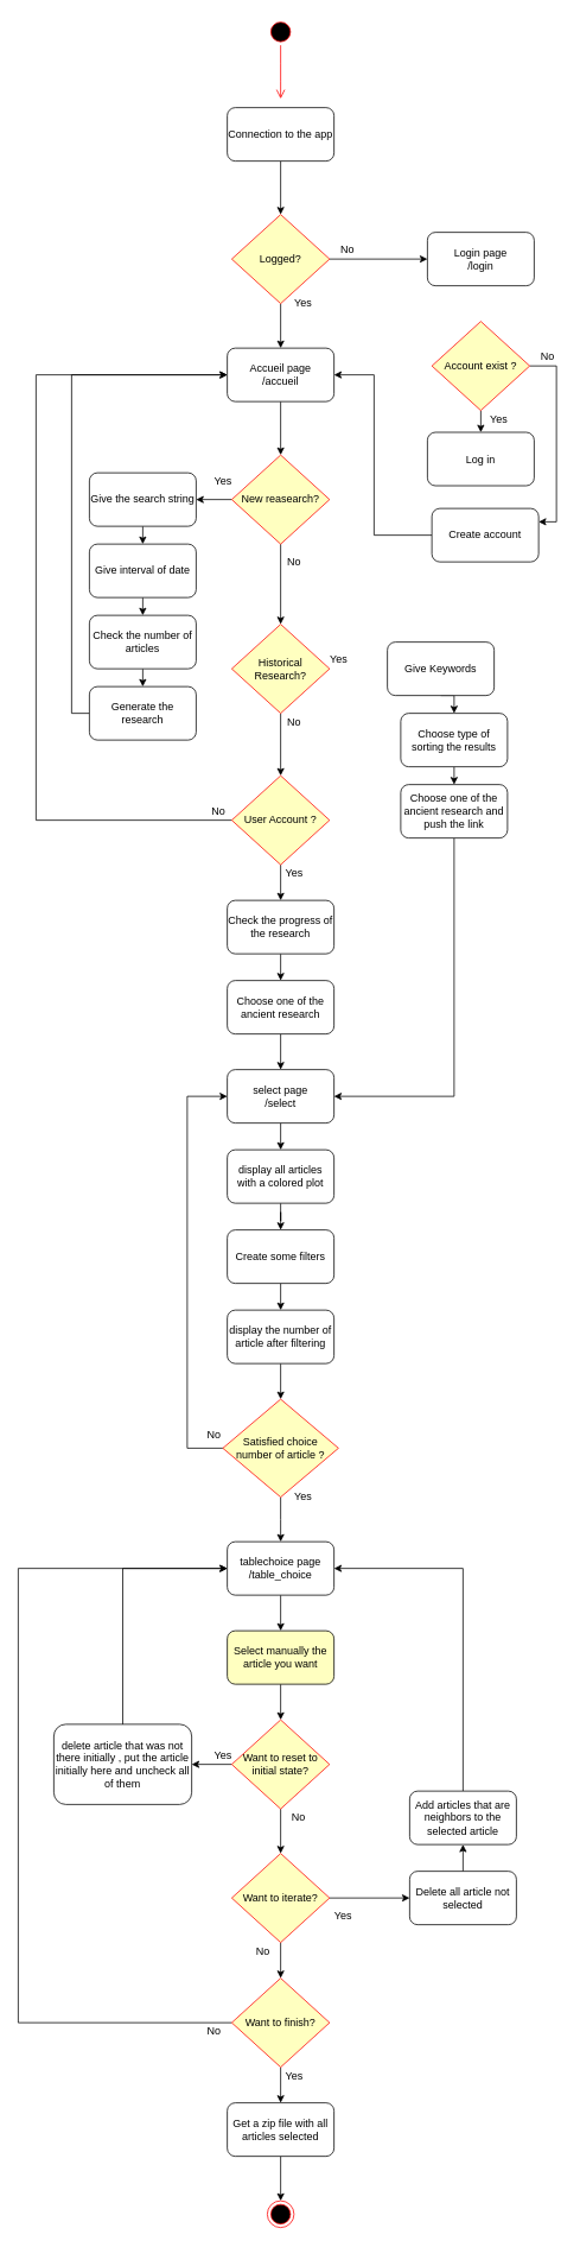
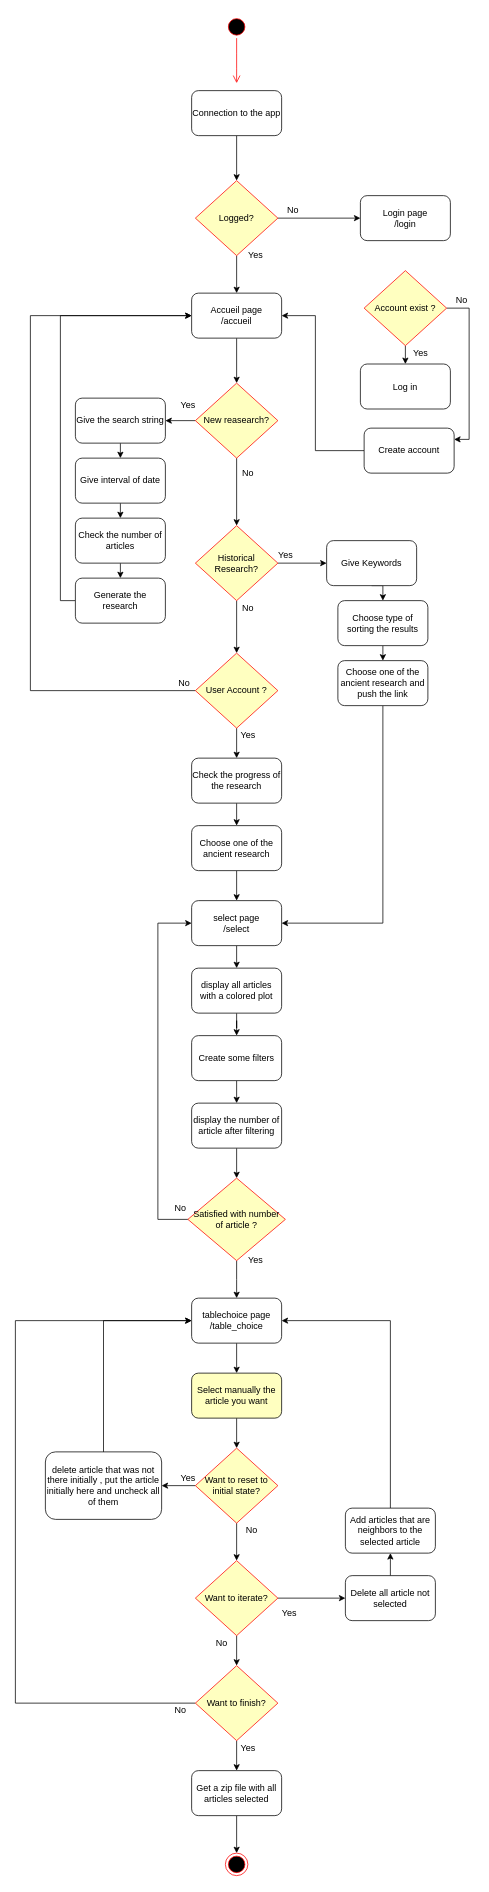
  <mxCell id="0" />
  <mxCell id="1" parent="0" />
  <mxCell id="2" value="" style="ellipse;html=1;shape=startState;fillColor=#000000;strokeColor=#ff0000;" vertex="1" parent="1"><mxGeometry x="300" y="20" width="30" height="30" as="geometry" /></mxCell>
  <mxCell id="3" value="" style="edgeStyle=orthogonalEdgeStyle;html=1;verticalAlign=bottom;endArrow=open;endSize=8;strokeColor=#ff0000;" edge="1" source="2" parent="1"><mxGeometry relative="1" as="geometry"><mxPoint x="315" y="110" as="targetPoint" /></mxGeometry></mxCell>
  <mxCell id="4" style="edgeStyle=orthogonalEdgeStyle;rounded=0;orthogonalLoop=1;jettySize=auto;html=1;exitX=1;exitY=0.5;exitDx=0;exitDy=0;entryX=0;entryY=0.5;entryDx=0;entryDy=0;" edge="1" parent="1" source="6" target="9"><mxGeometry relative="1" as="geometry" /></mxCell>
  <mxCell id="5" style="edgeStyle=orthogonalEdgeStyle;rounded=0;orthogonalLoop=1;jettySize=auto;html=1;exitX=0.5;exitY=1;exitDx=0;exitDy=0;entryX=0.5;entryY=0;entryDx=0;entryDy=0;" edge="1" parent="1" source="6" target="19"><mxGeometry relative="1" as="geometry" /></mxCell>
  <mxCell id="6" value="Logged?" style="rhombus;whiteSpace=wrap;html=1;fillColor=#ffffc0;strokeColor=#ff0000;" vertex="1" parent="1"><mxGeometry x="260" y="240" width="110" height="100" as="geometry" /></mxCell>
  <mxCell id="7" style="edgeStyle=orthogonalEdgeStyle;rounded=0;orthogonalLoop=1;jettySize=auto;html=1;exitX=0.5;exitY=1;exitDx=0;exitDy=0;entryX=0.5;entryY=0;entryDx=0;entryDy=0;" edge="1" parent="1" source="8" target="6"><mxGeometry relative="1" as="geometry" /></mxCell>
  <mxCell id="8" value="Connection to the app" style="rounded=1;whiteSpace=wrap;html=1;" vertex="1" parent="1"><mxGeometry x="255" y="120" width="120" height="60" as="geometry" /></mxCell>
  <mxCell id="9" value="Login page&lt;br&gt;/login" style="rounded=1;whiteSpace=wrap;html=1;" vertex="1" parent="1"><mxGeometry x="480" y="260" width="120" height="60" as="geometry" /></mxCell>
  <mxCell id="10" style="edgeStyle=orthogonalEdgeStyle;rounded=0;orthogonalLoop=1;jettySize=auto;html=1;exitX=0.5;exitY=1;exitDx=0;exitDy=0;entryX=0.5;entryY=0;entryDx=0;entryDy=0;" edge="1" parent="1" source="12" target="13"><mxGeometry relative="1" as="geometry" /></mxCell>
  <mxCell id="11" style="edgeStyle=orthogonalEdgeStyle;rounded=0;orthogonalLoop=1;jettySize=auto;html=1;exitX=1;exitY=0.5;exitDx=0;exitDy=0;entryX=1;entryY=0.25;entryDx=0;entryDy=0;" edge="1" parent="1" source="12" target="15"><mxGeometry relative="1" as="geometry" /></mxCell>
  <mxCell id="12" value="Account exist ?" style="rhombus;whiteSpace=wrap;html=1;fillColor=#ffffc0;strokeColor=#ff0000;" vertex="1" parent="1"><mxGeometry x="485" y="360" width="110" height="100" as="geometry" /></mxCell>
  <mxCell id="13" value="Log in" style="rounded=1;whiteSpace=wrap;html=1;" vertex="1" parent="1"><mxGeometry x="480" y="484.5" width="120" height="60" as="geometry" /></mxCell>
  <mxCell id="14" style="edgeStyle=orthogonalEdgeStyle;rounded=0;orthogonalLoop=1;jettySize=auto;html=1;exitX=0;exitY=0.5;exitDx=0;exitDy=0;entryX=1;entryY=0.5;entryDx=0;entryDy=0;" edge="1" parent="1" source="15" target="19"><mxGeometry relative="1" as="geometry"><Array as="points"><mxPoint x="420" y="600" /><mxPoint x="420" y="420" /></Array></mxGeometry></mxCell>
  <mxCell id="15" value="Create account" style="rounded=1;whiteSpace=wrap;html=1;" vertex="1" parent="1"><mxGeometry x="485" y="570" width="120" height="60" as="geometry" /></mxCell>
  <mxCell id="16" value="No" style="text;html=1;align=center;verticalAlign=middle;resizable=0;points=[];autosize=1;" vertex="1" parent="1"><mxGeometry x="600" y="390" width="30" height="20" as="geometry" /></mxCell>
  <mxCell id="17" value="Yes" style="text;html=1;align=center;verticalAlign=middle;resizable=0;points=[];autosize=1;" vertex="1" parent="1"><mxGeometry x="540" y="460" width="40" height="20" as="geometry" /></mxCell>
  <mxCell id="18" style="edgeStyle=orthogonalEdgeStyle;rounded=0;orthogonalLoop=1;jettySize=auto;html=1;exitX=0.5;exitY=1;exitDx=0;exitDy=0;entryX=0.5;entryY=0;entryDx=0;entryDy=0;" edge="1" parent="1" source="19" target="22"><mxGeometry relative="1" as="geometry" /></mxCell>
  <mxCell id="19" value="Accueil page&lt;br&gt;/accueil" style="rounded=1;whiteSpace=wrap;html=1;" vertex="1" parent="1"><mxGeometry x="255" y="390" width="120" height="60" as="geometry" /></mxCell>
  <mxCell id="20" style="edgeStyle=orthogonalEdgeStyle;rounded=0;orthogonalLoop=1;jettySize=auto;html=1;exitX=0.5;exitY=1;exitDx=0;exitDy=0;entryX=0.5;entryY=0;entryDx=0;entryDy=0;" edge="1" parent="1" source="22" target="25"><mxGeometry relative="1" as="geometry" /></mxCell>
  <mxCell id="21" style="edgeStyle=orthogonalEdgeStyle;rounded=0;orthogonalLoop=1;jettySize=auto;html=1;exitX=0;exitY=0.5;exitDx=0;exitDy=0;entryX=1;entryY=0.5;entryDx=0;entryDy=0;" edge="1" parent="1" source="22" target="30"><mxGeometry relative="1" as="geometry" /></mxCell>
  <mxCell id="22" value="New reasearch?" style="rhombus;whiteSpace=wrap;html=1;fillColor=#ffffc0;strokeColor=#ff0000;" vertex="1" parent="1"><mxGeometry x="260" y="510" width="110" height="100" as="geometry" /></mxCell>
  <mxCell id="23" style="edgeStyle=orthogonalEdgeStyle;rounded=0;orthogonalLoop=1;jettySize=auto;html=1;exitX=0.5;exitY=1;exitDx=0;exitDy=0;entryX=0.5;entryY=0;entryDx=0;entryDy=0;" edge="1" parent="1" source="25" target="28"><mxGeometry relative="1" as="geometry" /></mxCell>
+ <mxCell id="24" style="edgeStyle=orthogonalEdgeStyle;rounded=0;orthogonalLoop=1;jettySize=auto;html=1;exitX=1;exitY=0.5;exitDx=0;exitDy=0;entryX=0;entryY=0.5;entryDx=0;entryDy=0;" edge="1" parent="1" source="25" target="41"><mxGeometry relative="1" as="geometry" /></mxCell>
  <mxCell id="25" value="Historical Research?" style="rhombus;whiteSpace=wrap;html=1;fillColor=#ffffc0;strokeColor=#ff0000;" vertex="1" parent="1"><mxGeometry x="260" y="700" width="110" height="100" as="geometry" /></mxCell>
  <mxCell id="26" style="edgeStyle=orthogonalEdgeStyle;rounded=0;orthogonalLoop=1;jettySize=auto;html=1;exitX=0;exitY=0.5;exitDx=0;exitDy=0;entryX=0;entryY=0.5;entryDx=0;entryDy=0;" edge="1" parent="1" source="28" target="19"><mxGeometry relative="1" as="geometry"><mxPoint x="40" y="420" as="targetPoint" /><Array as="points"><mxPoint x="40" y="920" /><mxPoint x="40" y="420" /></Array></mxGeometry></mxCell>
  <mxCell id="27" value="" style="edgeStyle=orthogonalEdgeStyle;rounded=0;orthogonalLoop=1;jettySize=auto;html=1;" edge="1" parent="1" source="28" target="51"><mxGeometry relative="1" as="geometry" /></mxCell>
  <mxCell id="28" value="User Account ?" style="rhombus;whiteSpace=wrap;html=1;fillColor=#ffffc0;strokeColor=#ff0000;" vertex="1" parent="1"><mxGeometry x="260" y="870" width="110" height="100" as="geometry" /></mxCell>
  <mxCell id="29" style="edgeStyle=orthogonalEdgeStyle;rounded=0;orthogonalLoop=1;jettySize=auto;html=1;exitX=0.5;exitY=1;exitDx=0;exitDy=0;entryX=0.5;entryY=0;entryDx=0;entryDy=0;" edge="1" parent="1" source="30" target="35"><mxGeometry relative="1" as="geometry" /></mxCell>
  <mxCell id="30" value="Give the search string" style="rounded=1;whiteSpace=wrap;html=1;" vertex="1" parent="1"><mxGeometry x="100" y="530" width="120" height="60" as="geometry" /></mxCell>
  <mxCell id="31" value="No" style="text;html=1;align=center;verticalAlign=middle;resizable=0;points=[];autosize=1;" vertex="1" parent="1"><mxGeometry x="375" y="270" width="30" height="20" as="geometry" /></mxCell>
  <mxCell id="32" value="Yes" style="text;html=1;align=center;verticalAlign=middle;resizable=0;points=[];autosize=1;" vertex="1" parent="1"><mxGeometry x="320" y="330" width="40" height="20" as="geometry" /></mxCell>
  <mxCell id="33" value="Yes" style="text;html=1;align=center;verticalAlign=middle;resizable=0;points=[];autosize=1;" vertex="1" parent="1"><mxGeometry x="230" y="530" width="40" height="20" as="geometry" /></mxCell>
  <mxCell id="34" style="edgeStyle=orthogonalEdgeStyle;rounded=0;orthogonalLoop=1;jettySize=auto;html=1;exitX=0.5;exitY=1;exitDx=0;exitDy=0;entryX=0.5;entryY=0;entryDx=0;entryDy=0;" edge="1" parent="1" source="35" target="37"><mxGeometry relative="1" as="geometry" /></mxCell>
  <mxCell id="35" value="Give interval of date" style="rounded=1;whiteSpace=wrap;html=1;" vertex="1" parent="1"><mxGeometry x="100" y="610" width="120" height="60" as="geometry" /></mxCell>
  <mxCell id="36" style="edgeStyle=orthogonalEdgeStyle;rounded=0;orthogonalLoop=1;jettySize=auto;html=1;exitX=0.5;exitY=1;exitDx=0;exitDy=0;entryX=0.5;entryY=0;entryDx=0;entryDy=0;" edge="1" parent="1" source="37" target="39"><mxGeometry relative="1" as="geometry" /></mxCell>
  <mxCell id="37" value="Check the number of articles" style="rounded=1;whiteSpace=wrap;html=1;" vertex="1" parent="1"><mxGeometry x="100" y="690" width="120" height="60" as="geometry" /></mxCell>
  <mxCell id="38" style="edgeStyle=orthogonalEdgeStyle;rounded=0;orthogonalLoop=1;jettySize=auto;html=1;exitX=0;exitY=0.5;exitDx=0;exitDy=0;entryX=0;entryY=0.5;entryDx=0;entryDy=0;" edge="1" parent="1" source="39" target="19"><mxGeometry relative="1" as="geometry" /></mxCell>
  <mxCell id="39" value="Generate the research" style="rounded=1;whiteSpace=wrap;html=1;" vertex="1" parent="1"><mxGeometry x="100" y="770" width="120" height="60" as="geometry" /></mxCell>
  <mxCell id="40" style="edgeStyle=orthogonalEdgeStyle;rounded=0;orthogonalLoop=1;jettySize=auto;html=1;exitX=0.5;exitY=1;exitDx=0;exitDy=0;entryX=0.5;entryY=0;entryDx=0;entryDy=0;" edge="1" parent="1" source="41" target="45"><mxGeometry relative="1" as="geometry" /></mxCell>
  <mxCell id="41" value="Give Keywords" style="rounded=1;whiteSpace=wrap;html=1;" vertex="1" parent="1"><mxGeometry x="435" y="720" width="120" height="60" as="geometry" /></mxCell>
  <mxCell id="42" value="No" style="text;html=1;align=center;verticalAlign=middle;resizable=0;points=[];autosize=1;" vertex="1" parent="1"><mxGeometry x="315" y="620" width="30" height="20" as="geometry" /></mxCell>
  <mxCell id="43" value="Yes" style="text;html=1;align=center;verticalAlign=middle;resizable=0;points=[];autosize=1;" vertex="1" parent="1"><mxGeometry x="360" y="730" width="40" height="20" as="geometry" /></mxCell>
  <mxCell id="44" style="edgeStyle=orthogonalEdgeStyle;rounded=0;orthogonalLoop=1;jettySize=auto;html=1;exitX=0.5;exitY=1;exitDx=0;exitDy=0;entryX=0.5;entryY=0;entryDx=0;entryDy=0;" edge="1" parent="1" source="45" target="47"><mxGeometry relative="1" as="geometry" /></mxCell>
  <mxCell id="45" value="Choose type of sorting the results" style="rounded=1;whiteSpace=wrap;html=1;" vertex="1" parent="1"><mxGeometry x="450" y="800" width="120" height="60" as="geometry" /></mxCell>
  <mxCell id="46" style="edgeStyle=orthogonalEdgeStyle;rounded=0;orthogonalLoop=1;jettySize=auto;html=1;exitX=0.5;exitY=1;exitDx=0;exitDy=0;entryX=1;entryY=0.5;entryDx=0;entryDy=0;" edge="1" parent="1" source="47" target="56"><mxGeometry relative="1" as="geometry" /></mxCell>
  <mxCell id="47" value="Choose one of the ancient research and push the link" style="rounded=1;whiteSpace=wrap;html=1;" vertex="1" parent="1"><mxGeometry x="450" y="880" width="120" height="60" as="geometry" /></mxCell>
  <mxCell id="48" value="No" style="text;html=1;align=center;verticalAlign=middle;resizable=0;points=[];autosize=1;" vertex="1" parent="1"><mxGeometry x="315" y="800" width="30" height="20" as="geometry" /></mxCell>
  <mxCell id="49" value="No" style="text;html=1;align=center;verticalAlign=middle;resizable=0;points=[];autosize=1;" vertex="1" parent="1"><mxGeometry x="230" y="900" width="30" height="20" as="geometry" /></mxCell>
  <mxCell id="50" style="edgeStyle=orthogonalEdgeStyle;rounded=0;orthogonalLoop=1;jettySize=auto;html=1;exitX=0.5;exitY=1;exitDx=0;exitDy=0;entryX=0.5;entryY=0;entryDx=0;entryDy=0;" edge="1" parent="1" source="51" target="54"><mxGeometry relative="1" as="geometry" /></mxCell>
  <mxCell id="51" value="Check the progress of the research" style="rounded=1;whiteSpace=wrap;html=1;" vertex="1" parent="1"><mxGeometry x="255" y="1010" width="120" height="60" as="geometry" /></mxCell>
  <mxCell id="52" value="Yes" style="text;html=1;align=center;verticalAlign=middle;resizable=0;points=[];autosize=1;" vertex="1" parent="1"><mxGeometry x="310" y="970" width="40" height="20" as="geometry" /></mxCell>
  <mxCell id="53" style="edgeStyle=orthogonalEdgeStyle;rounded=0;orthogonalLoop=1;jettySize=auto;html=1;exitX=0.5;exitY=1;exitDx=0;exitDy=0;entryX=0.5;entryY=0;entryDx=0;entryDy=0;" edge="1" parent="1" source="54" target="56"><mxGeometry relative="1" as="geometry" /></mxCell>
  <mxCell id="54" value="Choose one of the ancient research" style="rounded=1;whiteSpace=wrap;html=1;" vertex="1" parent="1"><mxGeometry x="255" y="1100" width="120" height="60" as="geometry" /></mxCell>
  <mxCell id="55" style="edgeStyle=orthogonalEdgeStyle;rounded=0;orthogonalLoop=1;jettySize=auto;html=1;exitX=0.5;exitY=1;exitDx=0;exitDy=0;entryX=0.5;entryY=0;entryDx=0;entryDy=0;" edge="1" parent="1" source="56" target="58"><mxGeometry relative="1" as="geometry" /></mxCell>
  <mxCell id="56" value="select page&lt;br&gt;/select" style="rounded=1;whiteSpace=wrap;html=1;" vertex="1" parent="1"><mxGeometry x="255" y="1200" width="120" height="60" as="geometry" /></mxCell>
  <mxCell id="57" style="edgeStyle=orthogonalEdgeStyle;rounded=0;orthogonalLoop=1;jettySize=auto;html=1;exitX=0.5;exitY=1;exitDx=0;exitDy=0;" edge="1" parent="1" source="58" target="60"><mxGeometry relative="1" as="geometry" /></mxCell>
  <mxCell id="58" value="display all articles with a colored plot" style="rounded=1;whiteSpace=wrap;html=1;" vertex="1" parent="1"><mxGeometry x="255" y="1290" width="120" height="60" as="geometry" /></mxCell>
  <mxCell id="59" style="edgeStyle=orthogonalEdgeStyle;rounded=0;orthogonalLoop=1;jettySize=auto;html=1;exitX=0.5;exitY=1;exitDx=0;exitDy=0;entryX=0.5;entryY=0;entryDx=0;entryDy=0;" edge="1" parent="1" source="60" target="62"><mxGeometry relative="1" as="geometry" /></mxCell>
  <mxCell id="60" value="Create some filters" style="rounded=1;whiteSpace=wrap;html=1;" vertex="1" parent="1"><mxGeometry x="255" y="1380" width="120" height="60" as="geometry" /></mxCell>
  <mxCell id="61" style="edgeStyle=orthogonalEdgeStyle;rounded=0;orthogonalLoop=1;jettySize=auto;html=1;exitX=0.5;exitY=1;exitDx=0;exitDy=0;entryX=0.5;entryY=0;entryDx=0;entryDy=0;" edge="1" parent="1" source="62" target="65"><mxGeometry relative="1" as="geometry" /></mxCell>
  <mxCell id="62" value="display the number of article after filtering" style="rounded=1;whiteSpace=wrap;html=1;" vertex="1" parent="1"><mxGeometry x="255" y="1470" width="120" height="60" as="geometry" /></mxCell>
  <mxCell id="63" style="edgeStyle=orthogonalEdgeStyle;rounded=0;orthogonalLoop=1;jettySize=auto;html=1;exitX=0;exitY=0.5;exitDx=0;exitDy=0;entryX=0;entryY=0.5;entryDx=0;entryDy=0;" edge="1" parent="1" source="65" target="56"><mxGeometry relative="1" as="geometry"><Array as="points"><mxPoint x="210" y="1625" /><mxPoint x="210" y="1230" /></Array></mxGeometry></mxCell>
  <mxCell id="64" style="edgeStyle=orthogonalEdgeStyle;rounded=0;orthogonalLoop=1;jettySize=auto;html=1;exitX=0.5;exitY=1;exitDx=0;exitDy=0;" edge="1" parent="1" source="65"><mxGeometry relative="1" as="geometry"><mxPoint x="315" y="1730" as="targetPoint" /></mxGeometry></mxCell>
- <mxCell id="65" value="Satisfied choice number of article ?" style="rhombus;whiteSpace=wrap;html=1;fillColor=#ffffc0;strokeColor=#ff0000;" vertex="1" parent="1"><mxGeometry x="250" y="1570" width="130" height="110" as="geometry" /></mxCell>
+ <mxCell id="65" value="Satisfied with number of article ?" style="rhombus;whiteSpace=wrap;html=1;fillColor=#ffffc0;strokeColor=#ff0000;" vertex="1" parent="1"><mxGeometry x="250" y="1570" width="130" height="110" as="geometry" /></mxCell>
  <mxCell id="66" value="No" style="text;html=1;align=center;verticalAlign=middle;resizable=0;points=[];autosize=1;" vertex="1" parent="1"><mxGeometry x="225" y="1600" width="30" height="20" as="geometry" /></mxCell>
  <mxCell id="67" value="Yes" style="text;html=1;align=center;verticalAlign=middle;resizable=0;points=[];autosize=1;" vertex="1" parent="1"><mxGeometry x="320" y="1670" width="40" height="20" as="geometry" /></mxCell>
  <mxCell id="68" style="edgeStyle=orthogonalEdgeStyle;rounded=0;orthogonalLoop=1;jettySize=auto;html=1;exitX=0.5;exitY=1;exitDx=0;exitDy=0;entryX=0.5;entryY=0;entryDx=0;entryDy=0;" edge="1" parent="1" source="69" target="71"><mxGeometry relative="1" as="geometry" /></mxCell>
  <mxCell id="69" value="tablechoice page&lt;br&gt;/table_choice" style="rounded=1;whiteSpace=wrap;html=1;" vertex="1" parent="1"><mxGeometry x="255" y="1730" width="120" height="60" as="geometry" /></mxCell>
  <mxCell id="70" style="edgeStyle=orthogonalEdgeStyle;rounded=0;orthogonalLoop=1;jettySize=auto;html=1;exitX=0.5;exitY=1;exitDx=0;exitDy=0;entryX=0.5;entryY=0;entryDx=0;entryDy=0;" edge="1" parent="1" source="71" target="74"><mxGeometry relative="1" as="geometry" /></mxCell>
  <mxCell id="71" value="Select manually the article you want" style="rounded=1;whiteSpace=wrap;html=1;fillColor=#ffffc0;" vertex="1" parent="1"><mxGeometry x="255" y="1830" width="120" height="60" as="geometry" /></mxCell>
  <mxCell id="72" style="edgeStyle=orthogonalEdgeStyle;rounded=0;orthogonalLoop=1;jettySize=auto;html=1;exitX=0;exitY=0.5;exitDx=0;exitDy=0;entryX=1;entryY=0.5;entryDx=0;entryDy=0;" edge="1" parent="1" source="74" target="76"><mxGeometry relative="1" as="geometry" /></mxCell>
  <mxCell id="73" style="edgeStyle=orthogonalEdgeStyle;rounded=0;orthogonalLoop=1;jettySize=auto;html=1;exitX=0.5;exitY=1;exitDx=0;exitDy=0;entryX=0.5;entryY=0;entryDx=0;entryDy=0;" edge="1" parent="1" source="74" target="80"><mxGeometry relative="1" as="geometry" /></mxCell>
  <mxCell id="74" value="Want to reset to initial state?" style="rhombus;whiteSpace=wrap;html=1;fillColor=#ffffc0;strokeColor=#ff0000;" vertex="1" parent="1"><mxGeometry x="260" y="1930" width="110" height="100" as="geometry" /></mxCell>
  <mxCell id="75" style="edgeStyle=orthogonalEdgeStyle;rounded=0;orthogonalLoop=1;jettySize=auto;html=1;exitX=0.5;exitY=0;exitDx=0;exitDy=0;entryX=0;entryY=0.5;entryDx=0;entryDy=0;" edge="1" parent="1" source="76" target="69"><mxGeometry relative="1" as="geometry" /></mxCell>
  <mxCell id="76" value="delete article that was not there initially , put the article initially here and uncheck all of them" style="rounded=1;whiteSpace=wrap;html=1;" vertex="1" parent="1"><mxGeometry x="60" y="1935" width="155" height="90" as="geometry" /></mxCell>
  <mxCell id="77" value="Yes" style="text;html=1;align=center;verticalAlign=middle;resizable=0;points=[];autosize=1;" vertex="1" parent="1"><mxGeometry x="230" y="1960" width="40" height="20" as="geometry" /></mxCell>
  <mxCell id="78" style="edgeStyle=orthogonalEdgeStyle;rounded=0;orthogonalLoop=1;jettySize=auto;html=1;exitX=1;exitY=0.5;exitDx=0;exitDy=0;" edge="1" parent="1" source="80" target="83"><mxGeometry relative="1" as="geometry" /></mxCell>
  <mxCell id="79" style="edgeStyle=orthogonalEdgeStyle;rounded=0;orthogonalLoop=1;jettySize=auto;html=1;exitX=0.5;exitY=1;exitDx=0;exitDy=0;" edge="1" parent="1" source="80" target="89"><mxGeometry relative="1" as="geometry" /></mxCell>
  <mxCell id="80" value="Want to iterate?" style="rhombus;whiteSpace=wrap;html=1;fillColor=#ffffc0;strokeColor=#ff0000;" vertex="1" parent="1"><mxGeometry x="260" y="2080" width="110" height="100" as="geometry" /></mxCell>
  <mxCell id="81" value="No" style="text;html=1;align=center;verticalAlign=middle;resizable=0;points=[];autosize=1;" vertex="1" parent="1"><mxGeometry x="320" y="2030" width="30" height="20" as="geometry" /></mxCell>
  <mxCell id="82" style="edgeStyle=orthogonalEdgeStyle;rounded=0;orthogonalLoop=1;jettySize=auto;html=1;exitX=0.5;exitY=0;exitDx=0;exitDy=0;entryX=0.5;entryY=1;entryDx=0;entryDy=0;" edge="1" parent="1" source="83" target="85"><mxGeometry relative="1" as="geometry" /></mxCell>
  <mxCell id="83" value="Delete all article not selected" style="rounded=1;whiteSpace=wrap;html=1;" vertex="1" parent="1"><mxGeometry x="460" y="2100" width="120" height="60" as="geometry" /></mxCell>
  <mxCell id="84" style="edgeStyle=orthogonalEdgeStyle;rounded=0;orthogonalLoop=1;jettySize=auto;html=1;exitX=0.5;exitY=0;exitDx=0;exitDy=0;entryX=1;entryY=0.5;entryDx=0;entryDy=0;" edge="1" parent="1" source="85" target="69"><mxGeometry relative="1" as="geometry" /></mxCell>
  <mxCell id="85" value="Add articles that are neighbors to the selected article" style="rounded=1;whiteSpace=wrap;html=1;" vertex="1" parent="1"><mxGeometry x="460" y="2010" width="120" height="60" as="geometry" /></mxCell>
  <mxCell id="86" value="Yes" style="text;html=1;align=center;verticalAlign=middle;resizable=0;points=[];autosize=1;" vertex="1" parent="1"><mxGeometry x="365" y="2140" width="40" height="20" as="geometry" /></mxCell>
  <mxCell id="87" style="edgeStyle=orthogonalEdgeStyle;rounded=0;orthogonalLoop=1;jettySize=auto;html=1;exitX=0;exitY=0.5;exitDx=0;exitDy=0;entryX=0;entryY=0.5;entryDx=0;entryDy=0;" edge="1" parent="1" source="89" target="69"><mxGeometry relative="1" as="geometry"><mxPoint x="30" y="1760" as="targetPoint" /><Array as="points"><mxPoint x="20" y="2270" /><mxPoint x="20" y="1760" /></Array></mxGeometry></mxCell>
  <mxCell id="88" style="edgeStyle=orthogonalEdgeStyle;rounded=0;orthogonalLoop=1;jettySize=auto;html=1;exitX=0.5;exitY=1;exitDx=0;exitDy=0;entryX=0.5;entryY=0;entryDx=0;entryDy=0;" edge="1" parent="1" source="89" target="93"><mxGeometry relative="1" as="geometry" /></mxCell>
  <mxCell id="89" value="Want to finish?" style="rhombus;whiteSpace=wrap;html=1;fillColor=#ffffc0;strokeColor=#ff0000;" vertex="1" parent="1"><mxGeometry x="260" y="2220" width="110" height="100" as="geometry" /></mxCell>
  <mxCell id="90" value="No" style="text;html=1;align=center;verticalAlign=middle;resizable=0;points=[];autosize=1;" vertex="1" parent="1"><mxGeometry x="280" y="2180" width="30" height="20" as="geometry" /></mxCell>
  <mxCell id="91" value="No" style="text;html=1;align=center;verticalAlign=middle;resizable=0;points=[];autosize=1;" vertex="1" parent="1"><mxGeometry x="225" y="2270" width="30" height="20" as="geometry" /></mxCell>
  <mxCell id="92" style="edgeStyle=orthogonalEdgeStyle;rounded=0;orthogonalLoop=1;jettySize=auto;html=1;exitX=0.5;exitY=1;exitDx=0;exitDy=0;entryX=0.5;entryY=0;entryDx=0;entryDy=0;" edge="1" parent="1" source="93" target="95"><mxGeometry relative="1" as="geometry" /></mxCell>
  <mxCell id="93" value="Get a zip file with all articles selected" style="rounded=1;whiteSpace=wrap;html=1;" vertex="1" parent="1"><mxGeometry x="255" y="2360" width="120" height="60" as="geometry" /></mxCell>
  <mxCell id="94" value="Yes" style="text;html=1;align=center;verticalAlign=middle;resizable=0;points=[];autosize=1;" vertex="1" parent="1"><mxGeometry x="310" y="2320" width="40" height="20" as="geometry" /></mxCell>
  <mxCell id="95" value="" style="ellipse;html=1;shape=endState;fillColor=#000000;strokeColor=#ff0000;" vertex="1" parent="1"><mxGeometry x="300" y="2470" width="30" height="30" as="geometry" /></mxCell>
